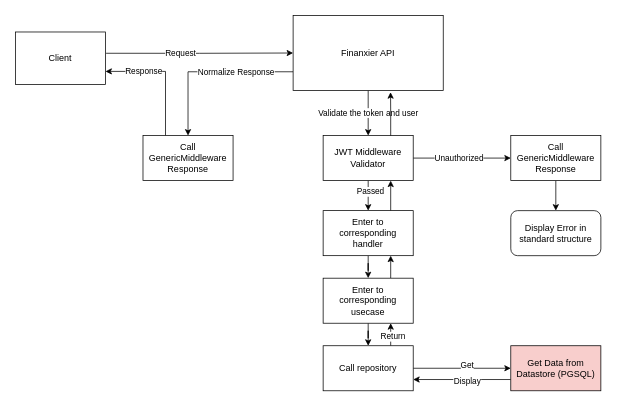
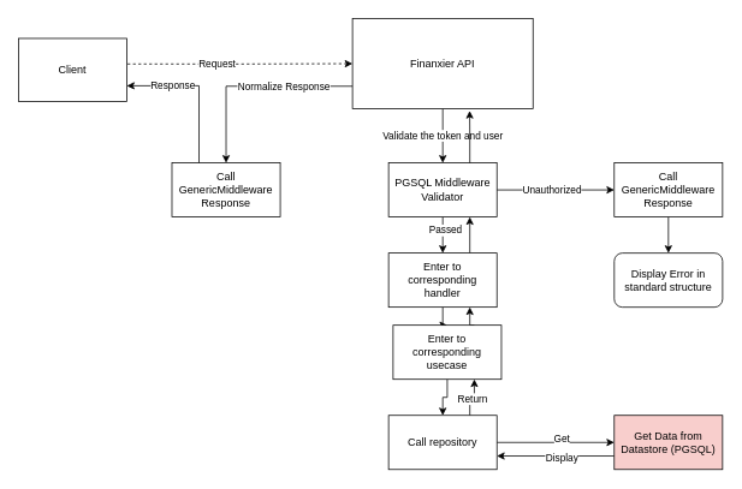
  <mxCell id="0" />
  <mxCell id="1" parent="0" />
- <mxCell id="2" value="" style="edgeStyle=orthogonalEdgeStyle;rounded=0;orthogonalLoop=1;jettySize=auto;html=1;exitX=1.007;exitY=0.405;exitDx=0;exitDy=0;exitPerimeter=0;" edge="1" parent="1" source="4" target="8"><mxGeometry relative="1" as="geometry" /></mxCell>
+ <mxCell id="2" value="" style="edgeStyle=orthogonalEdgeStyle;rounded=0;orthogonalLoop=1;jettySize=auto;html=1;exitX=1.007;exitY=0.405;exitDx=0;exitDy=0;exitPerimeter=0;dashed=1;" edge="1" parent="1" source="4" target="8"><mxGeometry relative="1" as="geometry" /></mxCell>
  <mxCell id="3" value="Request" style="edgeLabel;html=1;align=center;verticalAlign=middle;resizable=0;points=[];" vertex="1" connectable="0" parent="2"><mxGeometry x="-0.325" relative="1" as="geometry"><mxPoint x="15" as="offset" /></mxGeometry></mxCell>
  <mxCell id="4" value="Client" style="rounded=0;whiteSpace=wrap;html=1;" vertex="1" parent="1"><mxGeometry x="20" y="42" width="120" height="70" as="geometry" /></mxCell>
  <mxCell id="5" value="Validate the token and user" style="edgeStyle=orthogonalEdgeStyle;rounded=0;orthogonalLoop=1;jettySize=auto;html=1;" edge="1" parent="1" source="8" target="13"><mxGeometry relative="1" as="geometry" /></mxCell>
  <mxCell id="6" style="edgeStyle=orthogonalEdgeStyle;rounded=0;orthogonalLoop=1;jettySize=auto;html=1;exitX=0;exitY=0.75;exitDx=0;exitDy=0;entryX=0.5;entryY=0;entryDx=0;entryDy=0;" edge="1" parent="1" source="8" target="34"><mxGeometry relative="1" as="geometry" /></mxCell>
  <mxCell id="7" value="Normalize Response" style="edgeLabel;html=1;align=center;verticalAlign=middle;resizable=0;points=[];" vertex="1" connectable="0" parent="6"><mxGeometry x="-0.315" relative="1" as="geometry"><mxPoint as="offset" /></mxGeometry></mxCell>
  <mxCell id="8" value="Finanxier API" style="whiteSpace=wrap;html=1;rounded=0;" vertex="1" parent="1"><mxGeometry x="390" y="20" width="200" height="100" as="geometry" /></mxCell>
  <mxCell id="9" value="" style="edgeStyle=orthogonalEdgeStyle;rounded=0;orthogonalLoop=1;jettySize=auto;html=1;" edge="1" parent="1" source="13" target="15"><mxGeometry relative="1" as="geometry" /></mxCell>
  <mxCell id="10" value="Unauthorized" style="edgeLabel;html=1;align=center;verticalAlign=middle;resizable=0;points=[];" vertex="1" connectable="0" parent="9"><mxGeometry x="-0.479" y="2" relative="1" as="geometry"><mxPoint x="26" y="2" as="offset" /></mxGeometry></mxCell>
  <mxCell id="11" value="" style="edgeStyle=orthogonalEdgeStyle;rounded=0;orthogonalLoop=1;jettySize=auto;html=1;" edge="1" parent="1" source="13" target="19"><mxGeometry relative="1" as="geometry" /></mxCell>
  <mxCell id="12" value="Passed" style="edgeLabel;html=1;align=center;verticalAlign=middle;resizable=0;points=[];" vertex="1" connectable="0" parent="11"><mxGeometry x="-0.283" y="2" relative="1" as="geometry"><mxPoint as="offset" /></mxGeometry></mxCell>
- <mxCell id="13" value="JWT Middleware Validator" style="whiteSpace=wrap;html=1;rounded=0;" vertex="1" parent="1"><mxGeometry x="430" y="180" width="120" height="60" as="geometry" /></mxCell>
+ <mxCell id="13" value="PGSQL Middleware Validator" style="whiteSpace=wrap;html=1;rounded=0;" vertex="1" parent="1"><mxGeometry x="430" y="180" width="120" height="60" as="geometry" /></mxCell>
  <mxCell id="14" value="" style="edgeStyle=orthogonalEdgeStyle;rounded=0;orthogonalLoop=1;jettySize=auto;html=1;" edge="1" parent="1" source="15" target="16"><mxGeometry relative="1" as="geometry" /></mxCell>
  <mxCell id="15" value="Call&lt;br&gt;GenericMiddleware Response" style="whiteSpace=wrap;html=1;rounded=0;" vertex="1" parent="1"><mxGeometry x="680" y="180" width="120" height="60" as="geometry" /></mxCell>
  <mxCell id="16" value="Display Error in standard structure" style="whiteSpace=wrap;html=1;rounded=1;" vertex="1" parent="1"><mxGeometry x="680" y="280" width="120" height="60" as="geometry" /></mxCell>
  <mxCell id="17" value="" style="edgeStyle=orthogonalEdgeStyle;rounded=0;orthogonalLoop=1;jettySize=auto;html=1;" edge="1" parent="1" source="19" target="22"><mxGeometry relative="1" as="geometry" /></mxCell>
  <mxCell id="18" style="edgeStyle=orthogonalEdgeStyle;rounded=0;orthogonalLoop=1;jettySize=auto;html=1;exitX=0.75;exitY=0;exitDx=0;exitDy=0;entryX=0.75;entryY=1;entryDx=0;entryDy=0;" edge="1" parent="1" source="19" target="13"><mxGeometry relative="1" as="geometry" /></mxCell>
  <mxCell id="19" value="Enter to corresponding handler" style="whiteSpace=wrap;html=1;rounded=0;" vertex="1" parent="1"><mxGeometry x="430" y="280" width="120" height="60" as="geometry" /></mxCell>
  <mxCell id="20" value="" style="edgeStyle=orthogonalEdgeStyle;rounded=0;orthogonalLoop=1;jettySize=auto;html=1;" edge="1" parent="1" source="22" target="27"><mxGeometry relative="1" as="geometry" /></mxCell>
  <mxCell id="21" style="edgeStyle=orthogonalEdgeStyle;rounded=0;orthogonalLoop=1;jettySize=auto;html=1;exitX=0.75;exitY=0;exitDx=0;exitDy=0;entryX=0.75;entryY=1;entryDx=0;entryDy=0;" edge="1" parent="1" source="22" target="19"><mxGeometry relative="1" as="geometry" /></mxCell>
- <mxCell id="22" value="Enter to corresponding usecase" style="whiteSpace=wrap;html=1;rounded=0;" vertex="1" parent="1"><mxGeometry x="430" y="370" width="120" height="60" as="geometry" /></mxCell>
+ <mxCell id="22" value="Enter to corresponding usecase" style="whiteSpace=wrap;html=1;rounded=0;" vertex="1" parent="1"><mxGeometry x="435" y="360" width="120" height="60" as="geometry" /></mxCell>
  <mxCell id="23" value="" style="edgeStyle=orthogonalEdgeStyle;rounded=0;orthogonalLoop=1;jettySize=auto;html=1;" edge="1" parent="1" source="27" target="30"><mxGeometry relative="1" as="geometry" /></mxCell>
  <mxCell id="24" value="Get" style="edgeLabel;html=1;align=center;verticalAlign=middle;resizable=0;points=[];" vertex="1" connectable="0" parent="23"><mxGeometry x="0.091" y="5" relative="1" as="geometry"><mxPoint as="offset" /></mxGeometry></mxCell>
  <mxCell id="25" style="edgeStyle=orthogonalEdgeStyle;rounded=0;orthogonalLoop=1;jettySize=auto;html=1;exitX=0.75;exitY=0;exitDx=0;exitDy=0;entryX=0.75;entryY=1;entryDx=0;entryDy=0;" edge="1" parent="1" source="27" target="22"><mxGeometry relative="1" as="geometry" /></mxCell>
  <mxCell id="26" value="Return" style="edgeLabel;html=1;align=center;verticalAlign=middle;resizable=0;points=[];" vertex="1" connectable="0" parent="25"><mxGeometry x="-0.156" y="-2" relative="1" as="geometry"><mxPoint as="offset" /></mxGeometry></mxCell>
  <mxCell id="27" value="Call repository" style="whiteSpace=wrap;html=1;rounded=0;" vertex="1" parent="1"><mxGeometry x="430" y="460" width="120" height="60" as="geometry" /></mxCell>
  <mxCell id="28" style="edgeStyle=orthogonalEdgeStyle;rounded=0;orthogonalLoop=1;jettySize=auto;html=1;exitX=0;exitY=0.75;exitDx=0;exitDy=0;entryX=1;entryY=0.75;entryDx=0;entryDy=0;" edge="1" parent="1" source="30" target="27"><mxGeometry relative="1" as="geometry" /></mxCell>
  <mxCell id="29" value="Display" style="edgeLabel;html=1;align=center;verticalAlign=middle;resizable=0;points=[];" vertex="1" connectable="0" parent="28"><mxGeometry x="-0.091" y="2" relative="1" as="geometry"><mxPoint as="offset" /></mxGeometry></mxCell>
  <mxCell id="30" value="Get Data from Datastore (PGSQL)" style="whiteSpace=wrap;html=1;rounded=0;fillColor=#f8cecc;" vertex="1" parent="1"><mxGeometry x="680" y="460" width="120" height="60" as="geometry" /></mxCell>
  <mxCell id="31" style="edgeStyle=orthogonalEdgeStyle;rounded=0;orthogonalLoop=1;jettySize=auto;html=1;exitX=0.75;exitY=0;exitDx=0;exitDy=0;entryX=0.649;entryY=1.023;entryDx=0;entryDy=0;entryPerimeter=0;" edge="1" parent="1" source="13" target="8"><mxGeometry relative="1" as="geometry" /></mxCell>
  <mxCell id="32" style="edgeStyle=orthogonalEdgeStyle;rounded=0;orthogonalLoop=1;jettySize=auto;html=1;exitX=0.25;exitY=0;exitDx=0;exitDy=0;entryX=1;entryY=0.75;entryDx=0;entryDy=0;" edge="1" parent="1" source="34" target="4"><mxGeometry relative="1" as="geometry" /></mxCell>
  <mxCell id="33" value="Response" style="edgeLabel;html=1;align=center;verticalAlign=middle;resizable=0;points=[];" vertex="1" connectable="0" parent="32"><mxGeometry x="0.385" y="-1" relative="1" as="geometry"><mxPoint as="offset" /></mxGeometry></mxCell>
  <mxCell id="34" value="Call&lt;br&gt;GenericMiddleware Response" style="whiteSpace=wrap;html=1;rounded=0;" vertex="1" parent="1"><mxGeometry x="190" y="180" width="120" height="60" as="geometry" /></mxCell>
